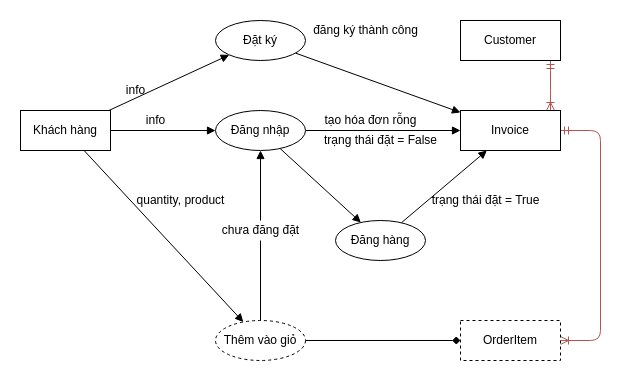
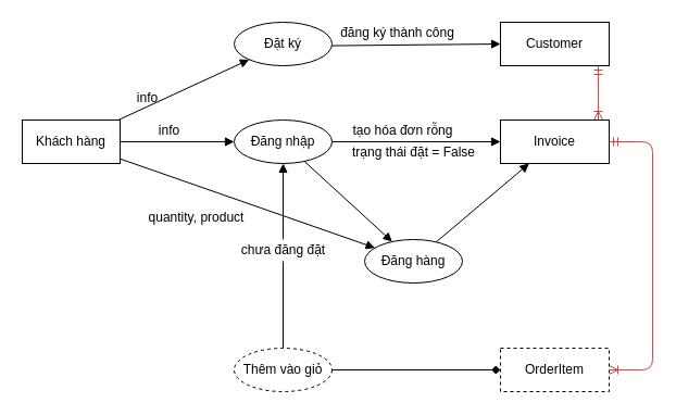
  <mxCell id="0" />
  <mxCell id="1" parent="0" />
  <mxCell id="2" style="edgeStyle=orthogonalEdgeStyle;html=1;startArrow=ERmandOne;startFill=0;endArrow=ERoneToMany;endFill=0;fillColor=#f8cecc;strokeColor=#b85450;" edge="1" parent="1" source="3" target="5"><mxGeometry relative="1" as="geometry"><Array as="points"><mxPoint x="550" y="80" /><mxPoint x="550" y="80" /></Array></mxGeometry></mxCell>
  <mxCell id="3" value="Customer" style="whiteSpace=wrap;html=1;" parent="1" vertex="1"><mxGeometry x="460" y="20" width="100" height="40" as="geometry" /></mxCell>
  <mxCell id="4" style="edgeStyle=orthogonalEdgeStyle;html=1;endArrow=ERoneToMany;endFill=0;startArrow=ERmandOne;startFill=0;fillColor=#f8cecc;strokeColor=#b85450;" edge="1" parent="1" source="5" target="6"><mxGeometry relative="1" as="geometry"><Array as="points"><mxPoint x="600" y="130" /><mxPoint x="600" y="340" /></Array></mxGeometry></mxCell>
  <mxCell id="5" value="Invoice" style="whiteSpace=wrap;html=1;" parent="1" vertex="1"><mxGeometry x="460" y="110" width="100" height="40" as="geometry" /></mxCell>
  <mxCell id="6" value="OrderItem" style="whiteSpace=wrap;html=1;dashed=1;" parent="1" vertex="1"><mxGeometry x="460" y="320" width="100" height="40" as="geometry" /></mxCell>
  <mxCell id="7" style="edgeStyle=none;rounded=0;orthogonalLoop=1;jettySize=auto;html=1;startArrow=none;startFill=0;endArrow=block;endFill=1;" parent="1" source="9" target="5" edge="1"><mxGeometry relative="1" as="geometry" /></mxCell>
  <mxCell id="8" style="edgeStyle=none;rounded=0;orthogonalLoop=1;jettySize=auto;html=1;startArrow=none;startFill=0;endArrow=block;endFill=1;" parent="1" source="9" target="24" edge="1"><mxGeometry relative="1" as="geometry" /></mxCell>
  <mxCell id="9" value="Đăng nhập" style="ellipse;whiteSpace=wrap;html=1;" parent="1" vertex="1"><mxGeometry x="215" y="110" width="90" height="40" as="geometry" /></mxCell>
  <mxCell id="10" style="rounded=0;orthogonalLoop=1;jettySize=auto;html=1;startArrow=none;startFill=0;endArrow=block;endFill=1;" parent="1" source="13" target="9" edge="1"><mxGeometry relative="1" as="geometry" /></mxCell>
  <mxCell id="11" style="edgeStyle=none;rounded=0;orthogonalLoop=1;jettySize=auto;html=1;startArrow=none;startFill=0;endArrow=block;endFill=1;" parent="1" source="13" target="16" edge="1"><mxGeometry relative="1" as="geometry" /></mxCell>
- <mxCell id="12" style="edgeStyle=none;rounded=0;orthogonalLoop=1;jettySize=auto;html=1;startArrow=none;startFill=0;endArrow=block;endFill=1;" parent="1" source="13" target="21" edge="1"><mxGeometry relative="1" as="geometry" /></mxCell>
+ <mxCell id="12" style="edgeStyle=none;rounded=0;orthogonalLoop=1;jettySize=auto;html=1;startArrow=none;startFill=0;endArrow=block;endFill=1;" parent="1" source="13" target="24" edge="1"><mxGeometry relative="1" as="geometry" /></mxCell>
  <mxCell id="13" value="Khách hàng" style="whiteSpace=wrap;html=1;" parent="1" vertex="1"><mxGeometry x="20" y="110" width="90" height="40" as="geometry" /></mxCell>
  <mxCell id="14" value="info" style="text;html=1;align=center;verticalAlign=middle;resizable=0;points=[];autosize=1;strokeColor=none;fillColor=none;" parent="1" vertex="1"><mxGeometry x="140" y="110" width="30" height="20" as="geometry" /></mxCell>
- <mxCell id="15" style="edgeStyle=none;rounded=0;orthogonalLoop=1;jettySize=auto;html=1;startArrow=none;startFill=0;endArrow=block;endFill=1;" parent="1" source="16" target="5" edge="1"><mxGeometry relative="1" as="geometry" /></mxCell>
+ <mxCell id="15" style="edgeStyle=none;rounded=0;orthogonalLoop=1;jettySize=auto;html=1;startArrow=none;startFill=0;endArrow=block;endFill=1;" parent="1" source="16" target="3" edge="1"><mxGeometry relative="1" as="geometry" /></mxCell>
  <mxCell id="16" value="Đặt ký" style="ellipse;whiteSpace=wrap;html=1;" parent="1" vertex="1"><mxGeometry x="215" y="20" width="90" height="40" as="geometry" /></mxCell>
  <mxCell id="17" value="info" style="text;html=1;align=center;verticalAlign=middle;resizable=0;points=[];autosize=1;strokeColor=none;fillColor=none;" parent="1" vertex="1"><mxGeometry x="120" y="80" width="30" height="20" as="geometry" /></mxCell>
  <mxCell id="18" value="đăng ký thành công" style="text;html=1;align=center;verticalAlign=middle;resizable=0;points=[];autosize=1;strokeColor=none;fillColor=none;" parent="1" vertex="1"><mxGeometry x="305" y="20" width="120" height="20" as="geometry" /></mxCell>
  <mxCell id="19" style="edgeStyle=none;rounded=0;orthogonalLoop=1;jettySize=auto;html=1;startArrow=none;startFill=0;endArrow=block;endFill=1;" parent="1" source="28" target="9" edge="1"><mxGeometry relative="1" as="geometry" /></mxCell>
  <mxCell id="20" style="edgeStyle=none;rounded=0;orthogonalLoop=1;jettySize=auto;html=1;startArrow=none;startFill=0;endArrow=diamond;endFill=1;" parent="1" source="21" target="6" edge="1"><mxGeometry relative="1" as="geometry" /></mxCell>
  <mxCell id="21" value="Thêm vào giỏ" style="ellipse;whiteSpace=wrap;html=1;dashed=1;" parent="1" vertex="1"><mxGeometry x="215" y="320" width="90" height="40" as="geometry" /></mxCell>
  <mxCell id="22" value="quantity, product" style="text;html=1;align=center;verticalAlign=middle;resizable=0;points=[];autosize=1;strokeColor=none;fillColor=none;" parent="1" vertex="1"><mxGeometry x="130" y="190" width="100" height="20" as="geometry" /></mxCell>
  <mxCell id="23" style="edgeStyle=none;rounded=0;orthogonalLoop=1;jettySize=auto;html=1;startArrow=none;startFill=0;endArrow=block;endFill=1;" parent="1" source="24" target="5" edge="1"><mxGeometry relative="1" as="geometry" /></mxCell>
  <mxCell id="24" value="Đăng hàng" style="ellipse;whiteSpace=wrap;html=1;" parent="1" vertex="1"><mxGeometry x="335" y="220" width="90" height="40" as="geometry" /></mxCell>
  <mxCell id="25" value="tạo hóa đơn rỗng" style="text;html=1;align=center;verticalAlign=middle;resizable=0;points=[];autosize=1;strokeColor=none;fillColor=none;" parent="1" vertex="1"><mxGeometry x="315" y="110" width="110" height="20" as="geometry" /></mxCell>
- <mxCell id="26" value="trạng thái đặt = True" style="text;html=1;align=center;verticalAlign=middle;resizable=0;points=[];autosize=1;strokeColor=none;fillColor=none;" parent="1" vertex="1"><mxGeometry x="425" y="190" width="120" height="20" as="geometry" /></mxCell>
  <mxCell id="27" value="trạng thái đặt = False" style="text;html=1;align=center;verticalAlign=middle;resizable=0;points=[];autosize=1;strokeColor=none;fillColor=none;" parent="1" vertex="1"><mxGeometry x="315" y="130" width="130" height="20" as="geometry" /></mxCell>
  <mxCell id="28" value="chưa đăng đặt" style="text;html=1;align=center;verticalAlign=middle;resizable=0;points=[];autosize=1;strokeColor=none;fillColor=none;" parent="1" vertex="1"><mxGeometry x="210" y="220" width="100" height="20" as="geometry" /></mxCell>
  <mxCell id="29" value="" style="edgeStyle=none;rounded=0;orthogonalLoop=1;jettySize=auto;html=1;startArrow=none;startFill=0;endArrow=none;endFill=1;" parent="1" source="21" target="28" edge="1"><mxGeometry relative="1" as="geometry"><mxPoint x="260" y="320" as="sourcePoint" /><mxPoint x="260" y="150" as="targetPoint" /></mxGeometry></mxCell>
